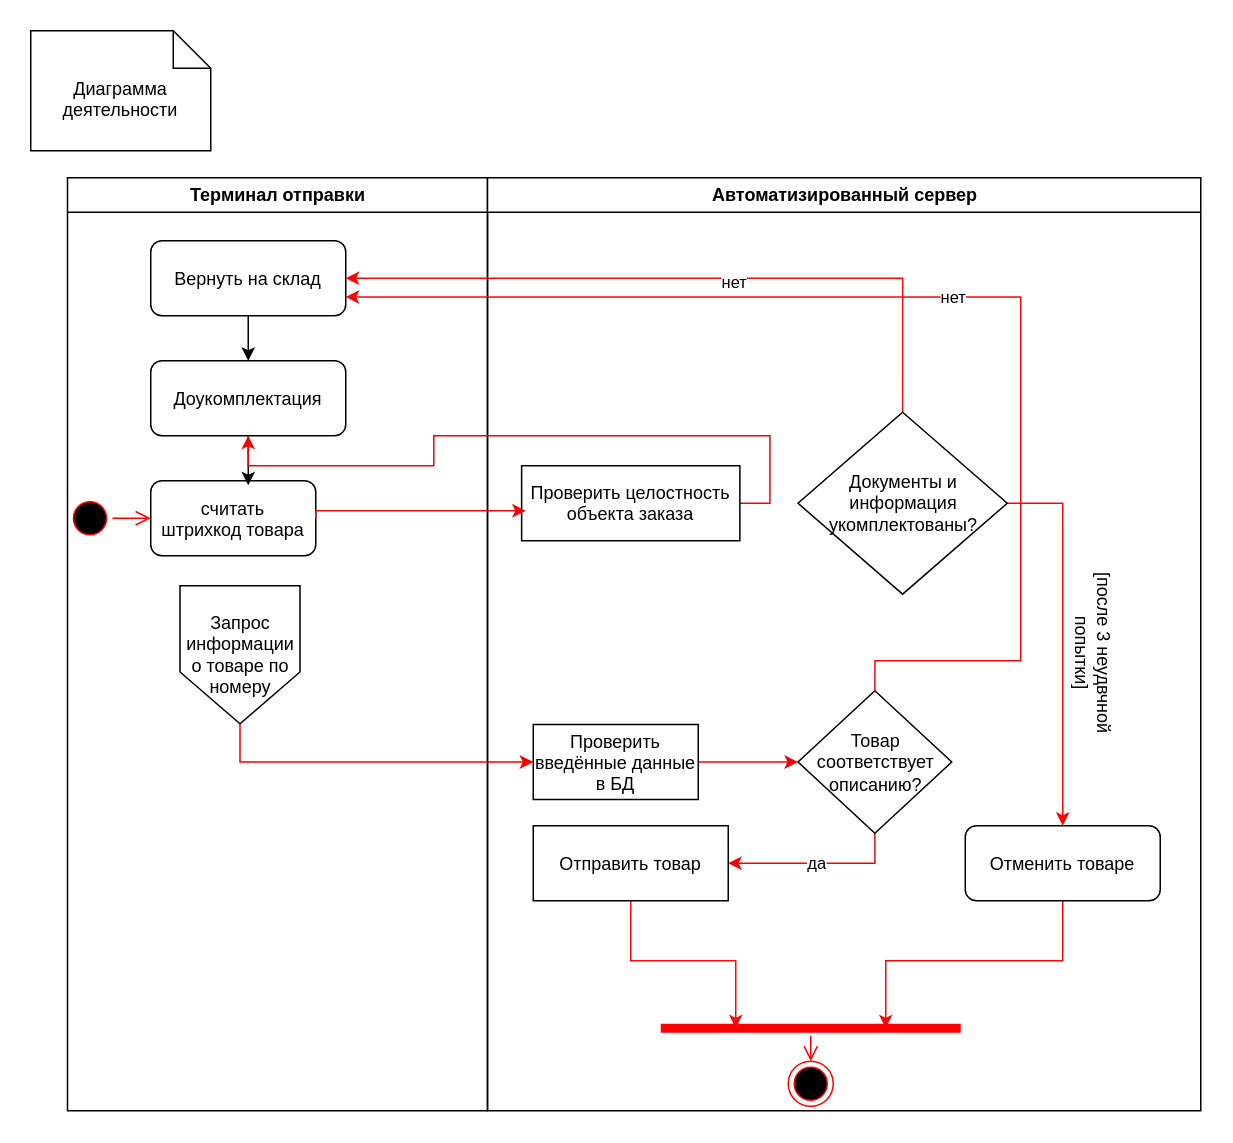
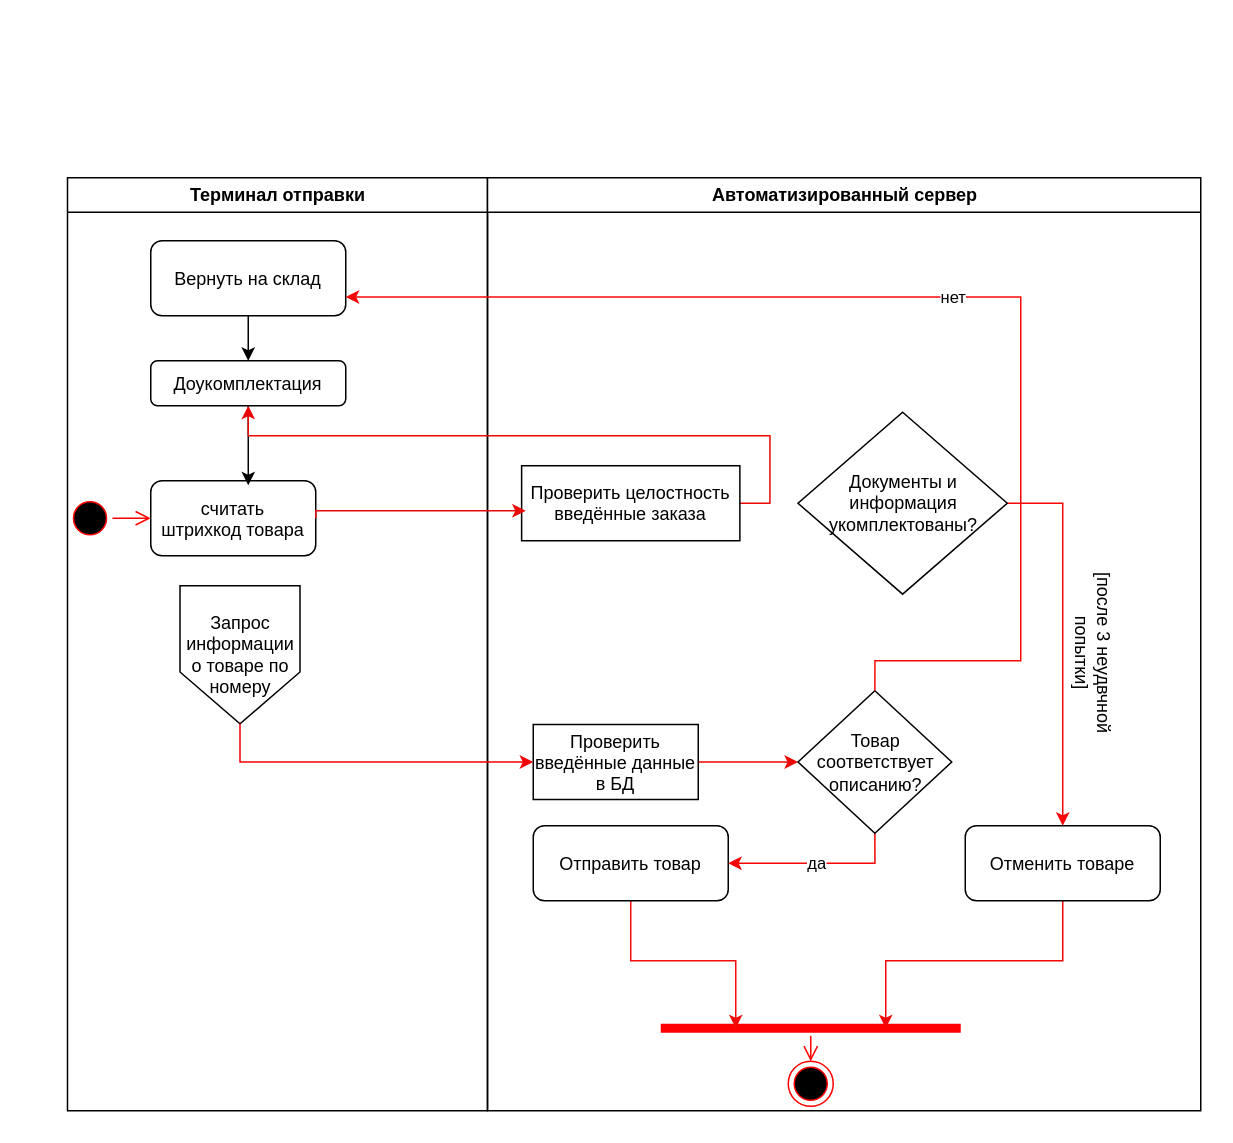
  <mxCell id="0" />
  <mxCell id="1" parent="0" />
  <mxCell id="2" value="Терминал отправки" style="swimlane;whiteSpace=wrap" vertex="1" parent="1"><mxGeometry x="44.5" y="118" width="280" height="622" as="geometry" /></mxCell>
  <mxCell id="3" value="" style="ellipse;shape=startState;fillColor=#000000;strokeColor=#ff0000;" vertex="1" parent="2"><mxGeometry y="212" width="30" height="30" as="geometry" /></mxCell>
  <mxCell id="4" value="" style="edgeStyle=elbowEdgeStyle;elbow=horizontal;verticalAlign=bottom;endArrow=open;endSize=8;strokeColor=#FF0000;endFill=1;rounded=0" edge="1" parent="2" source="3" target="5"><mxGeometry x="100" y="40" as="geometry"><mxPoint x="115" y="110" as="targetPoint" /></mxGeometry></mxCell>
  <mxCell id="5" value="считать &#10;штрихкод товара" style="rounded=1;" vertex="1" parent="2"><mxGeometry x="55.5" y="202" width="110" height="50" as="geometry" /></mxCell>
  <mxCell id="6" value="Запрос информации о товаре по номеру" style="shape=offPageConnector;whiteSpace=wrap;html=1;rotation=0;" vertex="1" parent="2"><mxGeometry x="75" y="272" width="80" height="92" as="geometry" /></mxCell>
  <mxCell id="7" style="edgeStyle=orthogonalEdgeStyle;rounded=0;orthogonalLoop=1;jettySize=auto;html=1;" edge="1" parent="2" source="8" target="10"><mxGeometry relative="1" as="geometry" /></mxCell>
  <mxCell id="8" value="Вернуть на склад" style="rounded=1;" vertex="1" parent="2"><mxGeometry x="55.5" y="42" width="130" height="50" as="geometry" /></mxCell>
  <mxCell id="9" style="edgeStyle=orthogonalEdgeStyle;rounded=0;orthogonalLoop=1;jettySize=auto;html=1;entryX=0.591;entryY=0.06;entryDx=0;entryDy=0;entryPerimeter=0;" edge="1" parent="2" source="10" target="5"><mxGeometry relative="1" as="geometry" /></mxCell>
- <mxCell id="10" value="Доукомплектация" style="rounded=1;" vertex="1" parent="2"><mxGeometry x="55.5" y="122" width="130" height="50" as="geometry" /></mxCell>
+ <mxCell id="10" value="Доукомплектация" style="rounded=1;" vertex="1" parent="2"><mxGeometry x="55.5" y="122" width="130" height="30" as="geometry" /></mxCell>
  <mxCell id="11" value="Автоматизированный сервер" style="swimlane;whiteSpace=wrap" vertex="1" parent="1"><mxGeometry x="324.5" y="118" width="475.5" height="622" as="geometry" /></mxCell>
  <mxCell id="12" style="edgeStyle=orthogonalEdgeStyle;rounded=0;orthogonalLoop=1;jettySize=auto;html=1;exitX=1;exitY=0.5;exitDx=0;exitDy=0;entryX=0.5;entryY=0;entryDx=0;entryDy=0;strokeColor=#f70808;" edge="1" parent="11" source="13" target="20"><mxGeometry relative="1" as="geometry" /></mxCell>
  <mxCell id="13" value="Документы и информация укомплектованы?" style="rhombus;whiteSpace=wrap;html=1;" vertex="1" parent="11"><mxGeometry x="207" y="156.37" width="139.5" height="121.25" as="geometry" /></mxCell>
  <mxCell id="14" style="edgeStyle=orthogonalEdgeStyle;rounded=0;orthogonalLoop=1;jettySize=auto;html=1;exitX=1;exitY=0.5;exitDx=0;exitDy=0;strokeColor=#e90707;" edge="1" parent="11" source="15" target="10"><mxGeometry relative="1" as="geometry" /></mxCell>
- <mxCell id="15" value="Проверить целостность&#10;объекта заказа" style="" vertex="1" parent="11"><mxGeometry x="22.75" y="191.99" width="145.5" height="50" as="geometry" /></mxCell>
+ <mxCell id="15" value="Проверить целостность&#10;введённые заказа" style="" vertex="1" parent="11"><mxGeometry x="22.75" y="191.99" width="145.5" height="50" as="geometry" /></mxCell>
  <mxCell id="16" value="" style="ellipse;html=1;shape=endState;fillColor=#000000;strokeColor=#ff0000;" vertex="1" parent="11"><mxGeometry x="200.5" y="589" width="30" height="30" as="geometry" /></mxCell>
  <mxCell id="17" value="" style="shape=line;html=1;strokeWidth=6;strokeColor=#ff0000;" vertex="1" parent="11"><mxGeometry x="115.5" y="562" width="200" height="10" as="geometry" /></mxCell>
  <mxCell id="18" value="" style="edgeStyle=orthogonalEdgeStyle;html=1;verticalAlign=bottom;endArrow=open;endSize=8;strokeColor=#ff0000;rounded=0;" edge="1" parent="11" source="17"><mxGeometry relative="1" as="geometry"><mxPoint x="215.5" y="589" as="targetPoint" /></mxGeometry></mxCell>
  <mxCell id="19" style="edgeStyle=orthogonalEdgeStyle;rounded=0;orthogonalLoop=1;jettySize=auto;html=1;exitX=0.5;exitY=1;exitDx=0;exitDy=0;entryX=0.75;entryY=0.5;entryDx=0;entryDy=0;entryPerimeter=0;strokeColor=#f20707;" edge="1" parent="11" source="20" target="17"><mxGeometry relative="1" as="geometry" /></mxCell>
  <mxCell id="20" value="Отменить товаре" style="rounded=1;" vertex="1" parent="11"><mxGeometry x="318.5" y="432" width="130" height="50" as="geometry" /></mxCell>
  <mxCell id="21" value="[после 3 неудвчной попытки]" style="text;html=1;strokeColor=none;fillColor=none;align=center;verticalAlign=middle;whiteSpace=wrap;rounded=0;rotation=90;" vertex="1" parent="11"><mxGeometry x="332.5" y="302" width="143" height="30" as="geometry" /></mxCell>
  <mxCell id="22" style="edgeStyle=orthogonalEdgeStyle;rounded=0;orthogonalLoop=1;jettySize=auto;html=1;exitX=0.5;exitY=1;exitDx=0;exitDy=0;entryX=0.25;entryY=0.5;entryDx=0;entryDy=0;entryPerimeter=0;strokeColor=#f40b0b;" edge="1" parent="11" source="23" target="17"><mxGeometry relative="1" as="geometry" /></mxCell>
- <mxCell id="23" value="Отправить товар" style="rounded=0;" vertex="1" parent="11"><mxGeometry x="30.5" y="432" width="130" height="50" as="geometry" /></mxCell>
+ <mxCell id="23" value="Отправить товар" style="rounded=1;" vertex="1" parent="11"><mxGeometry x="30.5" y="432" width="130" height="50" as="geometry" /></mxCell>
  <mxCell id="24" style="edgeStyle=orthogonalEdgeStyle;rounded=0;orthogonalLoop=1;jettySize=auto;html=1;exitX=1;exitY=0.5;exitDx=0;exitDy=0;strokeColor=#ed0202;" edge="1" parent="11" source="25" target="27"><mxGeometry relative="1" as="geometry" /></mxCell>
  <mxCell id="25" value="Проверить &#10;введённые данные&#10;в БД" style="" vertex="1" parent="11"><mxGeometry x="30.5" y="364.5" width="110" height="50" as="geometry" /></mxCell>
  <mxCell id="26" value="да" style="edgeStyle=orthogonalEdgeStyle;rounded=0;orthogonalLoop=1;jettySize=auto;html=1;exitX=0.5;exitY=1;exitDx=0;exitDy=0;entryX=1;entryY=0.5;entryDx=0;entryDy=0;strokeColor=#f70202;" edge="1" parent="11" source="27" target="23"><mxGeometry relative="1" as="geometry" /></mxCell>
  <mxCell id="27" value="Товар соответствует описанию?" style="rhombus;whiteSpace=wrap;html=1;" vertex="1" parent="11"><mxGeometry x="207" y="342" width="102.5" height="95" as="geometry" /></mxCell>
- <mxCell id="28" style="edgeStyle=orthogonalEdgeStyle;rounded=0;orthogonalLoop=1;jettySize=auto;html=1;exitX=0.5;exitY=0;exitDx=0;exitDy=0;entryX=1;entryY=0.5;entryDx=0;entryDy=0;strokeColor=#f50a0a;" edge="1" parent="1" source="13" target="8"><mxGeometry relative="1" as="geometry"><Array as="points"><mxPoint x="601" y="185" /></Array></mxGeometry></mxCell>
- <mxCell id="29" value="&lt;div&gt;нет&lt;/div&gt;" style="edgeLabel;html=1;align=center;verticalAlign=middle;resizable=0;points=[];" vertex="1" connectable="0" parent="28"><mxGeometry x="-0.125" y="2" relative="1" as="geometry"><mxPoint as="offset" /></mxGeometry></mxCell>
  <mxCell id="30" style="edgeStyle=orthogonalEdgeStyle;rounded=0;orthogonalLoop=1;jettySize=auto;html=1;strokeColor=#ec0909;exitX=1;exitY=0.5;exitDx=0;exitDy=0;" edge="1" parent="1" source="5"><mxGeometry relative="1" as="geometry"><mxPoint x="270" y="350" as="sourcePoint" /><mxPoint x="350" y="340" as="targetPoint" /><Array as="points"><mxPoint x="210" y="340" /></Array></mxGeometry></mxCell>
  <mxCell id="31" style="edgeStyle=orthogonalEdgeStyle;rounded=0;orthogonalLoop=1;jettySize=auto;html=1;exitX=0.5;exitY=1;exitDx=0;exitDy=0;entryX=0;entryY=0.5;entryDx=0;entryDy=0;strokeColor=#f20202;" edge="1" parent="1" source="6" target="25"><mxGeometry relative="1" as="geometry"><mxPoint x="159.5" y="350.5" as="sourcePoint" /></mxGeometry></mxCell>
  <mxCell id="32" value="нет" style="edgeStyle=orthogonalEdgeStyle;rounded=0;orthogonalLoop=1;jettySize=auto;html=1;exitX=0.5;exitY=0;exitDx=0;exitDy=0;entryX=1;entryY=0.75;entryDx=0;entryDy=0;strokeColor=#f70808;" edge="1" parent="1" source="27" target="8"><mxGeometry relative="1" as="geometry"><mxPoint x="224.5" y="325.5" as="targetPoint" /><Array as="points"><mxPoint x="583" y="440" /><mxPoint x="680" y="440" /><mxPoint x="680" y="198" /></Array></mxGeometry></mxCell>
- <mxCell id="33" value="Диаграмма деятельности" style="shape=note2;boundedLbl=1;whiteSpace=wrap;html=1;size=25;verticalAlign=top;align=center;" vertex="1" parent="1"><mxGeometry x="20" y="20" width="120" height="80" as="geometry" /></mxCell>
